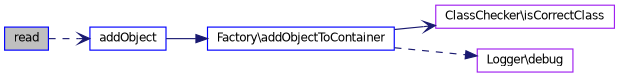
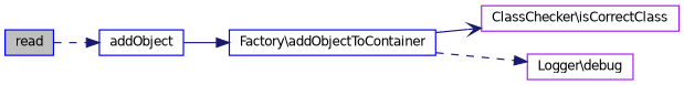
  digraph {
    rankdir=LR
    node [color=blue fillcolor=white fontname=Helvetica fontsize=10 shape=record style=filled]
    edge [color=midnightblue fontname=Helvetica fontsize=10 labelfontname=Helvetica labelfontsize=10 style=dashed arrowhead=vee]
    n1 [fillcolor=grey75 fontcolor=black height=0.2 label=read width=0.4]
    n2 [height=0.2 label=addObject width=0.4]
    n3 [height=0.2 label="Factory\\addObjectToContainer" width=0.4]
    n4 [color=purple height=0.2 label="ClassChecker\\isCorrectClass" width=0.4]
    n5 [color=purple height=0.2 label="Logger\\debug" width=0.4]
-   n1 -> n2
+   n1 -> n2 [arrowhead=normal]
    n2 -> n3 [style=solid arrowhead=normal]
    n3 -> n4 [style=solid]
    n3 -> n5 [arrowhead=normal]
  }
